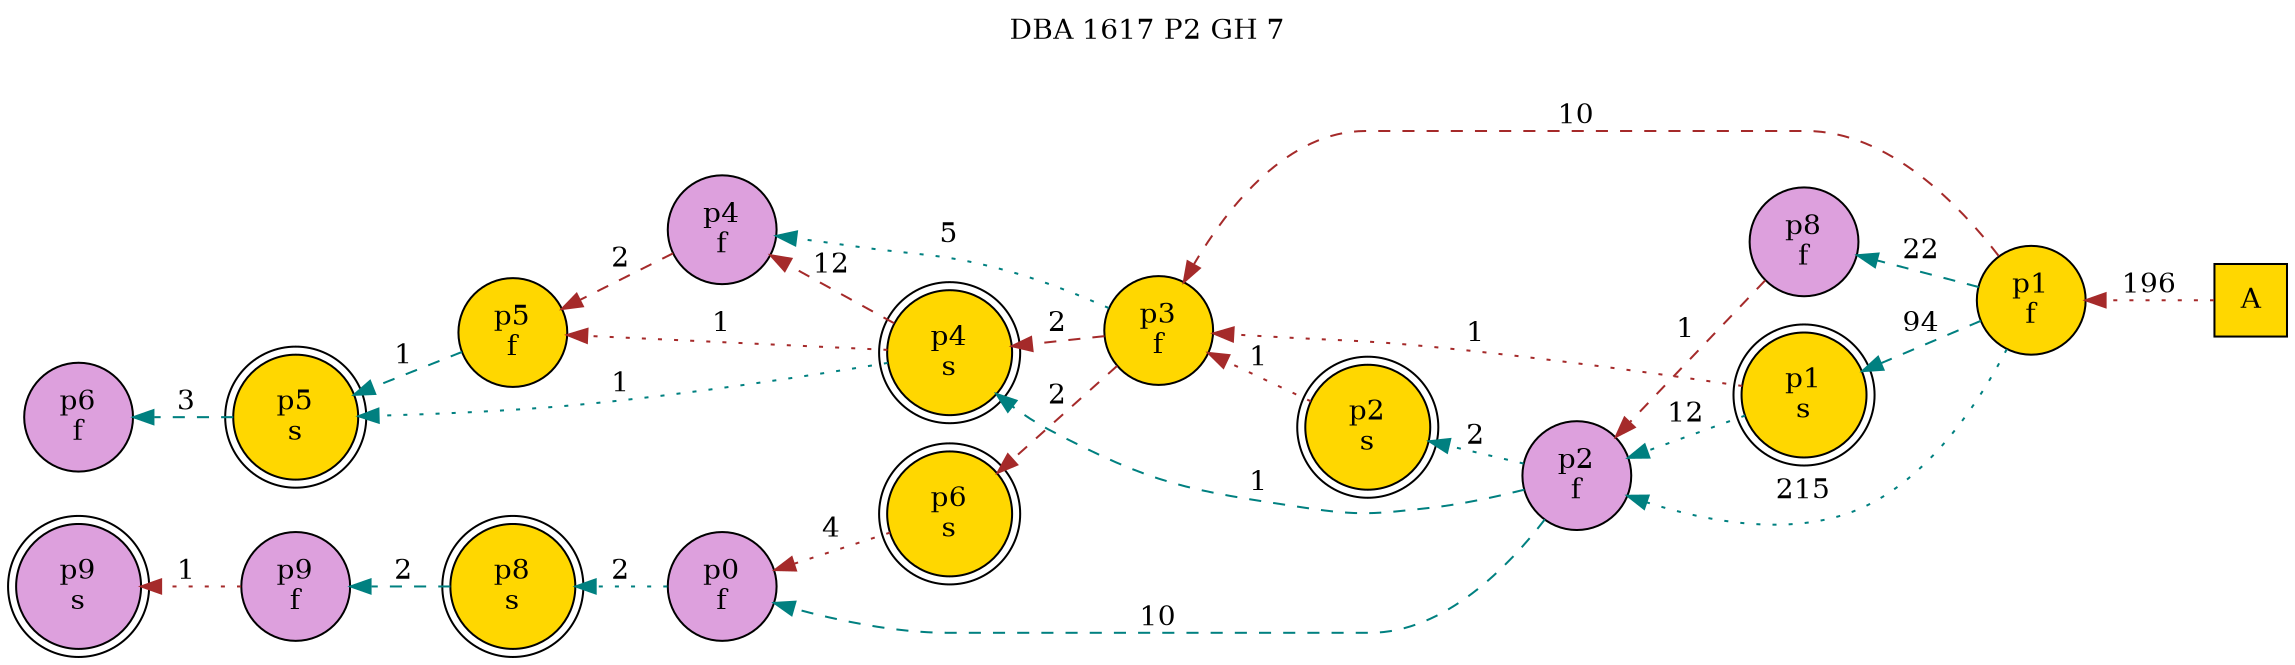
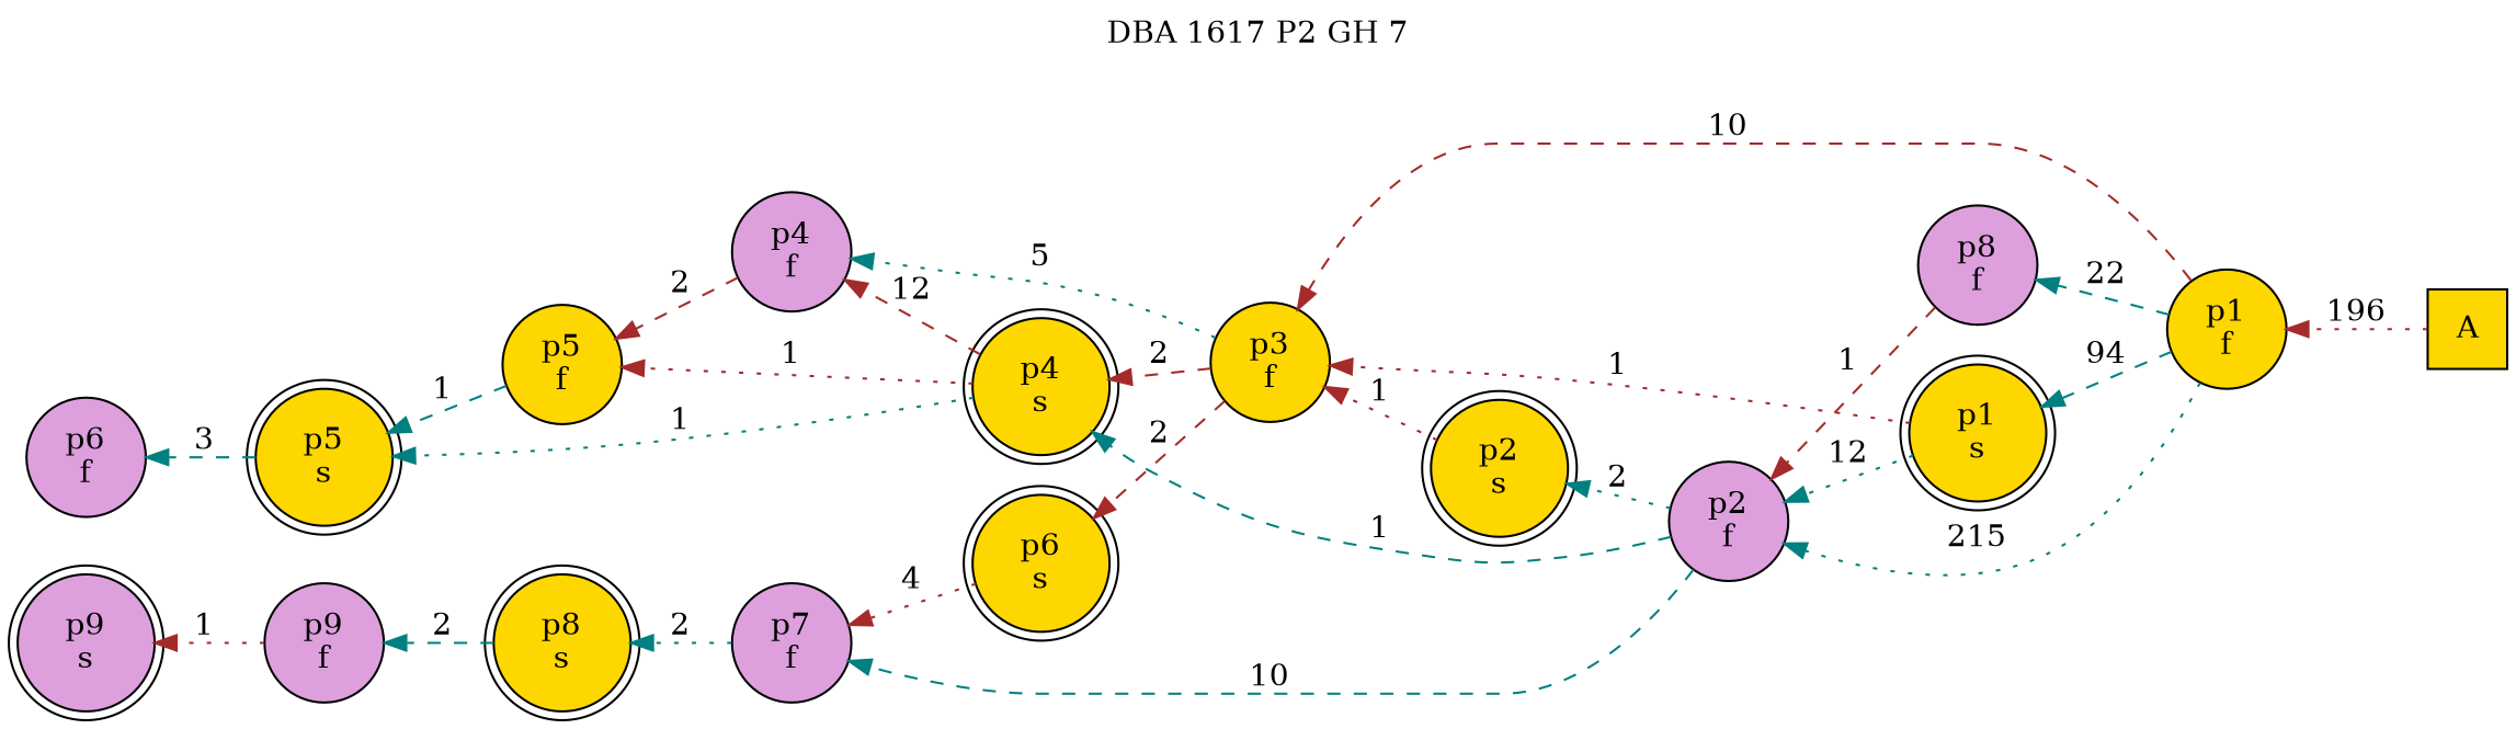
  digraph {
    label=" DBA 1617 P2 GH 7 "
    labelloc=tl
    rankdir=RL
    node [fillcolor=gold shape=circle style=filled]
    edge [color=teal style=dashed]
    n1 [label=A shape=square]
    n2 [label="p1\nf"]
    n3 [fillcolor=plum label="p2\nf"]
    n4 [label="p1\ns" shape=doublecircle]
    n5 [label="p3\nf"]
    n6 [fillcolor=plum label="p8\nf"]
    n7 [label="p2\ns" shape=doublecircle]
    n8 [label="p4\ns" shape=doublecircle]
-   n9 [fillcolor=plum label="p0\nf"]
+   n9 [fillcolor=plum label="p7\nf"]
    n10 [fillcolor=plum label="p4\nf"]
    n11 [label="p6\ns" shape=doublecircle]
    n12 [label="p5\nf"]
    n13 [label="p5\ns" shape=doublecircle]
    n14 [fillcolor=plum label="p6\nf"]
    n15 [label="p8\ns" shape=doublecircle]
    n16 [fillcolor=plum label="p9\nf"]
    n17 [fillcolor=plum label="p9\ns" shape=doublecircle]
    n1 -> n2 [color=brown label=196 style=dotted]
    n2 -> n3 [label=215 style=dotted]
    n2 -> n4 [label=94]
    n2 -> n5 [color=brown label=10]
    n2 -> n6 [label=22]
    n3 -> n7 [label=2 style=dotted]
    n3 -> n8 [label=1]
    n3 -> n9 [label=10]
    n4 -> n3 [label=12 style=dotted]
    n4 -> n5 [color=brown label=1 style=dotted]
    n5 -> n8 [color=brown label=2]
    n5 -> n10 [label=5 style=dotted]
    n5 -> n11 [color=brown label=2]
    n6 -> n3 [color=brown label=1]
    n7 -> n5 [color=brown label=1 style=dotted]
    n8 -> n10 [color=brown label=12]
    n8 -> n12 [color=brown label=1 style=dotted]
    n8 -> n13 [label=1 style=dotted]
    n9 -> n15 [label=2 style=dotted]
    n10 -> n12 [color=brown label=2]
    n11 -> n9 [color=brown label=4 style=dotted]
    n12 -> n13 [label=1]
    n13 -> n14 [label=3]
    n15 -> n16 [label=2]
    n16 -> n17 [color=brown label=1 style=dotted]
  }
